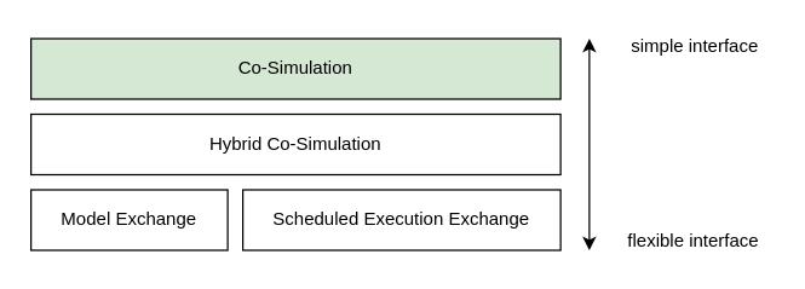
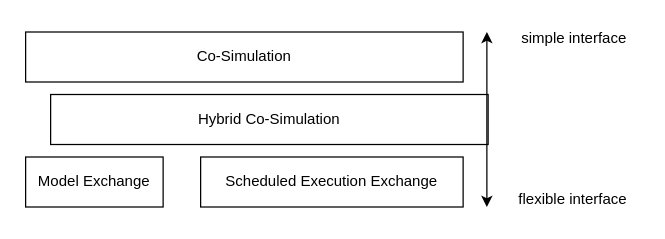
  <mxCell id="0" />
  <mxCell id="1" parent="0" />
- <mxCell id="2" value="&lt;span style=&quot;white-space: normal&quot;&gt;Co-Simulation&lt;/span&gt;" style="rounded=0;whiteSpace=wrap;html=1;align=center;fillColor=#d5e8d4;" parent="1" vertex="1"><mxGeometry x="20" y="25" width="350" height="40" as="geometry" /></mxCell>
- <mxCell id="3" value="&lt;span style=&quot;white-space: normal&quot;&gt;Hybrid Co-Simulation&lt;/span&gt;" style="rounded=0;whiteSpace=wrap;html=1;" parent="1" vertex="1"><mxGeometry x="20" y="75" width="350" height="40" as="geometry" /></mxCell>
- <mxCell id="4" value="Model Exchange" style="rounded=0;whiteSpace=wrap;html=1;" parent="1" vertex="1"><mxGeometry x="20" y="125" width="130" height="40" as="geometry" /></mxCell>
+ <mxCell id="2" value="&lt;span style=&quot;white-space: normal&quot;&gt;Co-Simulation&lt;/span&gt;" style="rounded=0;whiteSpace=wrap;html=1;align=center;" parent="1" vertex="1"><mxGeometry x="20" y="25" width="350" height="40" as="geometry" /></mxCell>
+ <mxCell id="3" value="&lt;span style=&quot;white-space: normal&quot;&gt;Hybrid Co-Simulation&lt;/span&gt;" style="rounded=0;whiteSpace=wrap;html=1;" parent="1" vertex="1"><mxGeometry x="40" y="75" width="350" height="40" as="geometry" /></mxCell>
+ <mxCell id="4" value="Model Exchange" style="rounded=0;whiteSpace=wrap;html=1;" parent="1" vertex="1"><mxGeometry x="20" y="125" width="110" height="40" as="geometry" /></mxCell>
  <mxCell id="5" value="Scheduled Execution Exchange" style="rounded=0;whiteSpace=wrap;html=1;" parent="1" vertex="1"><mxGeometry x="160" y="125" width="210" height="40" as="geometry" /></mxCell>
  <mxCell id="6" value="" style="endArrow=classic;startArrow=classic;html=1;" parent="1" edge="1"><mxGeometry width="50" height="50" relative="1" as="geometry"><mxPoint x="389" y="165" as="sourcePoint" /><mxPoint x="389" y="25" as="targetPoint" /></mxGeometry></mxCell>
  <mxCell id="7" value="simple interface" style="text;html=1;strokeColor=none;fillColor=none;align=center;verticalAlign=middle;whiteSpace=wrap;rounded=0;" parent="1" vertex="1"><mxGeometry x="408" y="20" width="102" height="20" as="geometry" /></mxCell>
  <mxCell id="8" value="flexible interface" style="text;html=1;strokeColor=none;fillColor=none;align=center;verticalAlign=middle;whiteSpace=wrap;rounded=0;" parent="1" vertex="1"><mxGeometry x="406" y="149" width="104" height="20" as="geometry" /></mxCell>
